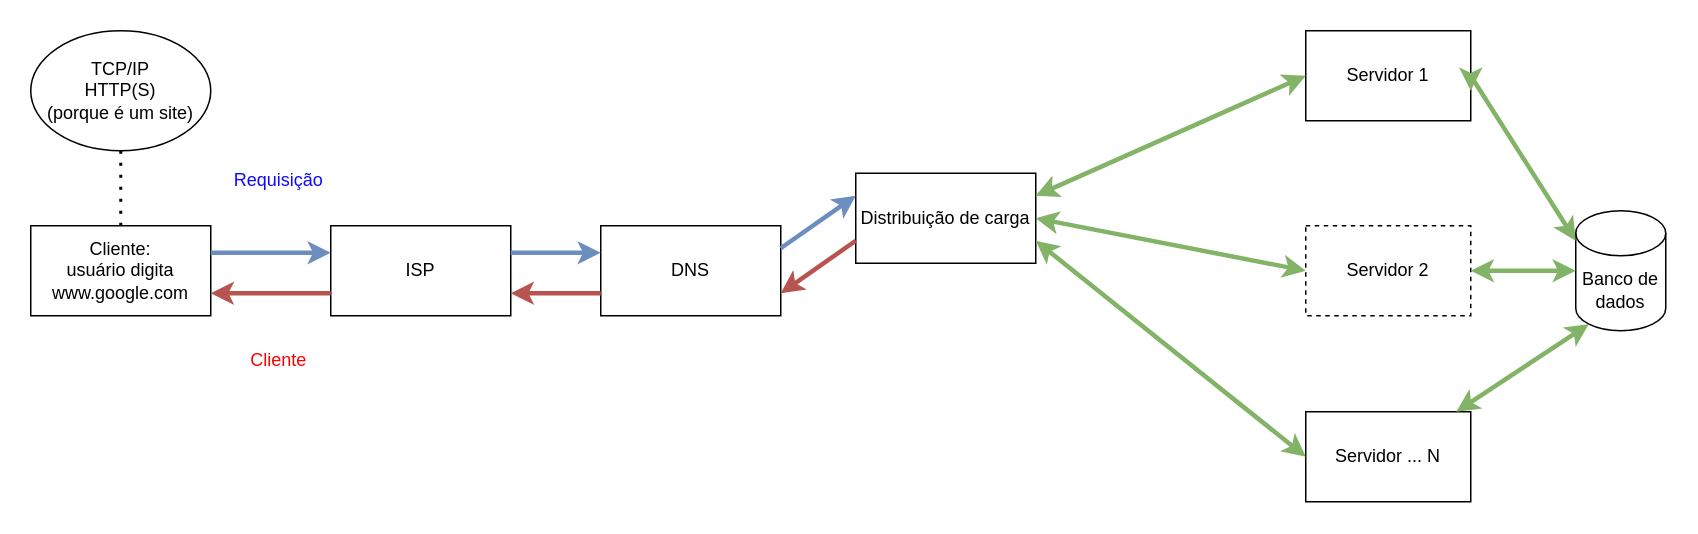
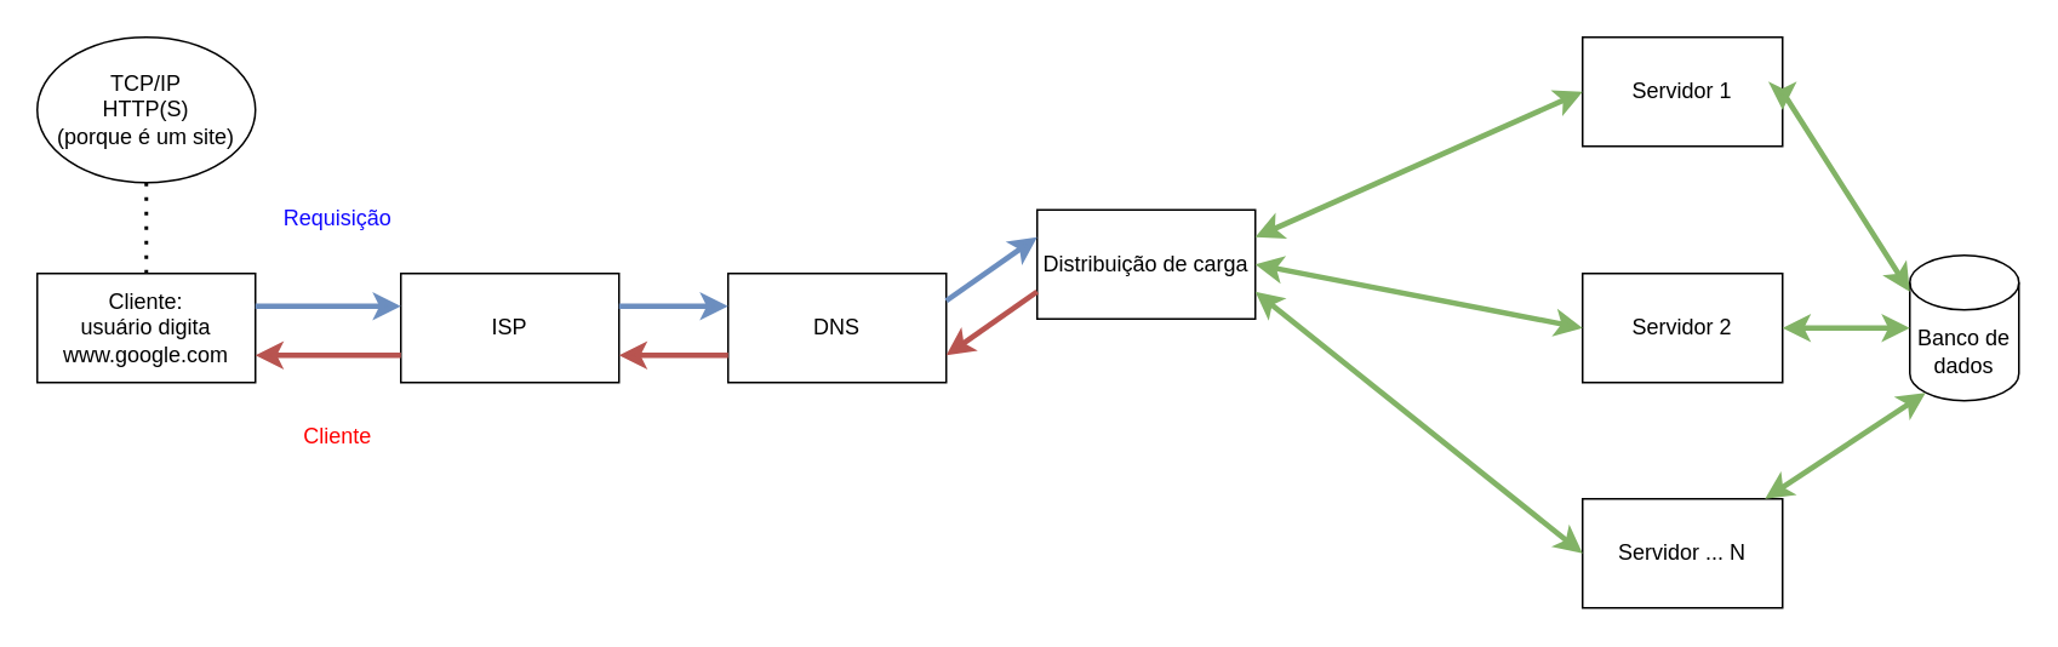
  <mxCell id="0" />
  <mxCell id="1" parent="0" />
  <mxCell id="2" value="Cliente:&lt;br&gt;usuário digita www.google.com" style="rounded=0;whiteSpace=wrap;html=1;" vertex="1" parent="1"><mxGeometry x="20" y="150" width="120" height="60" as="geometry" /></mxCell>
- <mxCell id="3" value="Servidor 2" style="rounded=0;whiteSpace=wrap;html=1;dashed=1;" vertex="1" parent="1"><mxGeometry x="870" y="150" width="110" height="60" as="geometry" /></mxCell>
+ <mxCell id="3" value="Servidor 2" style="rounded=0;whiteSpace=wrap;html=1;" vertex="1" parent="1"><mxGeometry x="870" y="150" width="110" height="60" as="geometry" /></mxCell>
  <mxCell id="4" value="ISP" style="rounded=0;whiteSpace=wrap;html=1;" vertex="1" parent="1"><mxGeometry x="220" y="150" width="120" height="60" as="geometry" /></mxCell>
  <mxCell id="5" value="" style="endArrow=classic;html=1;rounded=0;exitX=1;exitY=0.75;exitDx=0;exitDy=0;entryX=0;entryY=0.75;entryDx=0;entryDy=0;fillColor=#dae8fc;strokeColor=#6c8ebf;strokeWidth=3;" edge="1" parent="1"><mxGeometry width="50" height="50" relative="1" as="geometry"><mxPoint x="140" y="168" as="sourcePoint" /><mxPoint x="220" y="168" as="targetPoint" /></mxGeometry></mxCell>
  <mxCell id="6" value="DNS" style="rounded=0;whiteSpace=wrap;html=1;" vertex="1" parent="1"><mxGeometry x="400" y="150" width="120" height="60" as="geometry" /></mxCell>
  <mxCell id="7" value="" style="endArrow=none;dashed=1;html=1;dashPattern=1 3;strokeWidth=2;rounded=0;entryX=0.5;entryY=1;entryDx=0;entryDy=0;exitX=0.5;exitY=0;exitDx=0;exitDy=0;" edge="1" parent="1" source="2"><mxGeometry width="50" height="50" relative="1" as="geometry"><mxPoint x="470" y="260" as="sourcePoint" /><mxPoint x="80" y="90" as="targetPoint" /></mxGeometry></mxCell>
  <mxCell id="8" value="" style="endArrow=classic;html=1;rounded=0;exitX=1;exitY=0.75;exitDx=0;exitDy=0;fillColor=#dae8fc;strokeColor=#6c8ebf;strokeWidth=3;" edge="1" parent="1"><mxGeometry width="50" height="50" relative="1" as="geometry"><mxPoint x="340" y="168" as="sourcePoint" /><mxPoint x="400" y="168" as="targetPoint" /><Array as="points" /></mxGeometry></mxCell>
  <mxCell id="9" value="Distribuição de carga" style="rounded=0;whiteSpace=wrap;html=1;" vertex="1" parent="1"><mxGeometry x="570" y="115" width="120" height="60" as="geometry" /></mxCell>
  <mxCell id="10" value="&lt;span&gt;TCP/IP&lt;br&gt;&lt;/span&gt;HTTP(S)&lt;br&gt;&lt;span&gt;(porque é um site)&lt;/span&gt;" style="ellipse;whiteSpace=wrap;html=1;" vertex="1" parent="1"><mxGeometry x="20" y="20" width="120" height="80" as="geometry" /></mxCell>
  <mxCell id="11" value="Servidor ... N" style="rounded=0;whiteSpace=wrap;html=1;" vertex="1" parent="1"><mxGeometry x="870" y="274" width="110" height="60" as="geometry" /></mxCell>
  <mxCell id="12" value="Servidor 1" style="rounded=0;whiteSpace=wrap;html=1;" vertex="1" parent="1"><mxGeometry x="870" y="20" width="110" height="60" as="geometry" /></mxCell>
  <mxCell id="13" value="" style="endArrow=classic;html=1;rounded=0;exitX=1;exitY=0.25;exitDx=0;exitDy=0;entryX=0;entryY=0.25;entryDx=0;entryDy=0;fillColor=#dae8fc;strokeColor=#6c8ebf;strokeWidth=3;" edge="1" parent="1" source="6" target="9"><mxGeometry width="50" height="50" relative="1" as="geometry"><mxPoint x="470" y="260" as="sourcePoint" /><mxPoint x="520" y="210" as="targetPoint" /></mxGeometry></mxCell>
  <mxCell id="14" value="Banco de dados" style="shape=cylinder3;whiteSpace=wrap;html=1;boundedLbl=1;backgroundOutline=1;size=15;" vertex="1" parent="1"><mxGeometry x="1050" y="140" width="60" height="80" as="geometry" /></mxCell>
  <mxCell id="15" value="" style="endArrow=classic;startArrow=classic;html=1;rounded=0;entryX=0.145;entryY=1;entryDx=0;entryDy=-4.35;entryPerimeter=0;strokeWidth=3;fillColor=#d5e8d4;strokeColor=#82b366;" edge="1" parent="1" source="11" target="14"><mxGeometry width="50" height="50" relative="1" as="geometry"><mxPoint x="980" y="354" as="sourcePoint" /><mxPoint x="1050.711" y="304" as="targetPoint" /></mxGeometry></mxCell>
  <mxCell id="16" value="" style="endArrow=classic;startArrow=classic;html=1;rounded=0;exitX=1;exitY=0.5;exitDx=0;exitDy=0;entryX=0;entryY=0.5;entryDx=0;entryDy=0;entryPerimeter=0;fillColor=#d5e8d4;strokeColor=#82b366;strokeWidth=3;" edge="1" parent="1" source="3" target="14"><mxGeometry width="50" height="50" relative="1" as="geometry"><mxPoint x="470" y="250" as="sourcePoint" /><mxPoint x="520" y="200" as="targetPoint" /><Array as="points" /></mxGeometry></mxCell>
  <mxCell id="17" value="" style="endArrow=classic;startArrow=classic;html=1;rounded=0;strokeWidth=3;fillColor=#d5e8d4;strokeColor=#82b366;" edge="1" parent="1"><mxGeometry width="50" height="50" relative="1" as="geometry"><mxPoint x="980" y="60" as="sourcePoint" /><mxPoint x="1050" y="160" as="targetPoint" /><Array as="points"><mxPoint x="980" y="50" /></Array></mxGeometry></mxCell>
  <mxCell id="18" value="" style="endArrow=classic;startArrow=classic;html=1;rounded=0;strokeWidth=3;fillColor=#d5e8d4;entryX=0;entryY=0.5;entryDx=0;entryDy=0;exitX=1;exitY=0.25;exitDx=0;exitDy=0;strokeColor=#82b366;" edge="1" parent="1" source="9" target="12"><mxGeometry width="50" height="50" relative="1" as="geometry"><mxPoint x="730" y="280" as="sourcePoint" /><mxPoint x="780" y="230" as="targetPoint" /><Array as="points" /></mxGeometry></mxCell>
  <mxCell id="19" value="" style="endArrow=classic;startArrow=classic;html=1;rounded=0;strokeWidth=3;fillColor=#d5e8d4;entryX=0;entryY=0.5;entryDx=0;entryDy=0;exitX=1;exitY=0.75;exitDx=0;exitDy=0;strokeColor=#82b366;" edge="1" parent="1" source="9" target="11"><mxGeometry width="50" height="50" relative="1" as="geometry"><mxPoint x="710" y="175" as="sourcePoint" /><mxPoint x="880" y="60" as="targetPoint" /><Array as="points" /></mxGeometry></mxCell>
  <mxCell id="20" value="" style="endArrow=classic;startArrow=classic;html=1;rounded=0;strokeWidth=3;fillColor=#d5e8d4;entryX=0;entryY=0.5;entryDx=0;entryDy=0;exitX=1;exitY=0.5;exitDx=0;exitDy=0;strokeColor=#82b366;" edge="1" parent="1" source="9" target="3"><mxGeometry width="50" height="50" relative="1" as="geometry"><mxPoint x="710" y="175" as="sourcePoint" /><mxPoint x="880" y="60" as="targetPoint" /><Array as="points" /></mxGeometry></mxCell>
  <mxCell id="21" value="" style="endArrow=classic;html=1;rounded=0;strokeWidth=3;fillColor=#f8cecc;entryX=1;entryY=0.75;entryDx=0;entryDy=0;exitX=0;exitY=0.75;exitDx=0;exitDy=0;strokeColor=#b85450;" edge="1" parent="1" source="4" target="2"><mxGeometry width="50" height="50" relative="1" as="geometry"><mxPoint x="430" y="280" as="sourcePoint" /><mxPoint x="480" y="230" as="targetPoint" /></mxGeometry></mxCell>
  <mxCell id="22" value="" style="endArrow=classic;html=1;rounded=0;strokeWidth=3;fillColor=#f8cecc;entryX=1;entryY=0.75;entryDx=0;entryDy=0;exitX=0;exitY=0.75;exitDx=0;exitDy=0;strokeColor=#b85450;" edge="1" parent="1" source="6" target="4"><mxGeometry width="50" height="50" relative="1" as="geometry"><mxPoint x="230" y="205" as="sourcePoint" /><mxPoint x="150" y="205" as="targetPoint" /></mxGeometry></mxCell>
  <mxCell id="23" value="" style="endArrow=classic;html=1;rounded=0;strokeWidth=3;fillColor=#f8cecc;entryX=1;entryY=0.75;entryDx=0;entryDy=0;exitX=0;exitY=0.75;exitDx=0;exitDy=0;strokeColor=#b85450;" edge="1" parent="1" source="9" target="6"><mxGeometry width="50" height="50" relative="1" as="geometry"><mxPoint x="410" y="205" as="sourcePoint" /><mxPoint x="350" y="205" as="targetPoint" /></mxGeometry></mxCell>
  <mxCell id="24" value="&lt;font color=&quot;#1008ff&quot;&gt;Requisição&lt;/font&gt;" style="text;html=1;align=center;verticalAlign=middle;resizable=0;points=[];autosize=1;strokeColor=none;fillColor=none;" vertex="1" parent="1"><mxGeometry x="150" y="110" width="70" height="20" as="geometry" /></mxCell>
  <mxCell id="25" value="&lt;font color=&quot;#ff0000&quot;&gt;Cliente&lt;/font&gt;" style="text;html=1;align=center;verticalAlign=middle;resizable=0;points=[];autosize=1;strokeColor=none;fillColor=none;fontColor=#1008FF;" vertex="1" parent="1"><mxGeometry x="150" y="230" width="70" height="20" as="geometry" /></mxCell>
